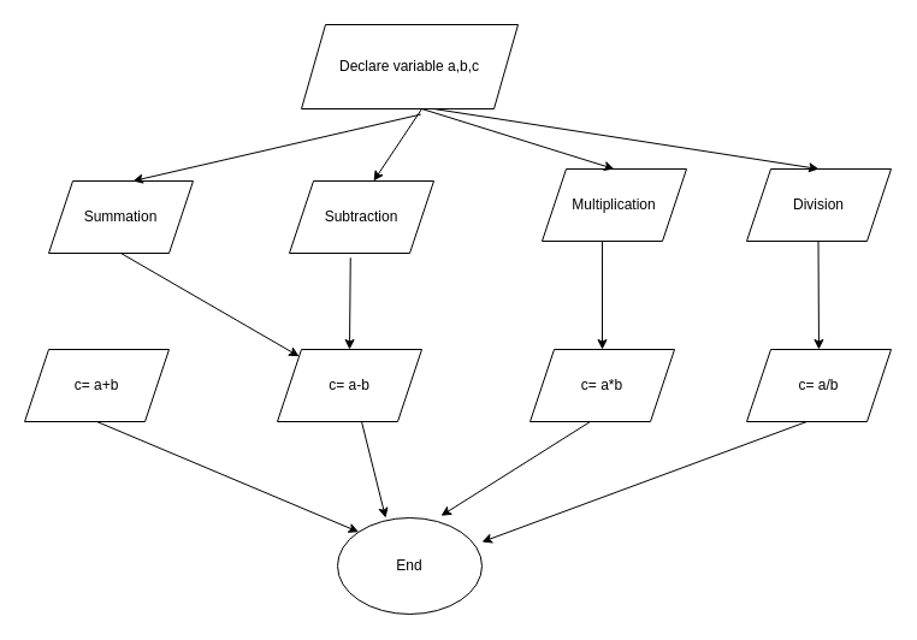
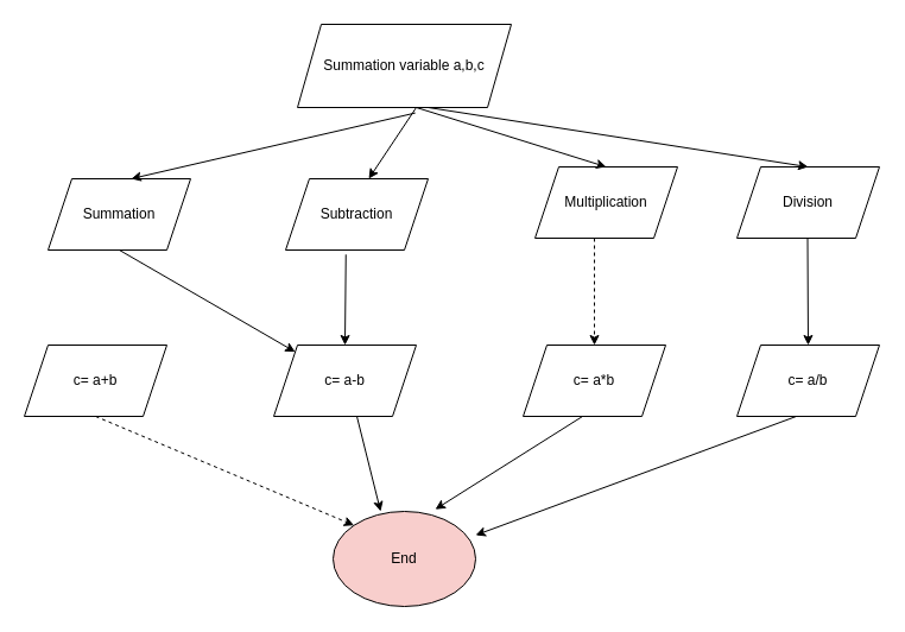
  <mxCell id="0" />
  <mxCell id="1" parent="0" />
- <mxCell id="2" value="Declare variable a,b,c" style="shape=parallelogram;perimeter=parallelogramPerimeter;whiteSpace=wrap;html=1;fixedSize=1;" vertex="1" parent="1"><mxGeometry x="250" y="20" width="180" height="70" as="geometry" /></mxCell>
+ <mxCell id="2" value="Summation variable a,b,c" style="shape=parallelogram;perimeter=parallelogramPerimeter;whiteSpace=wrap;html=1;fixedSize=1;" vertex="1" parent="1"><mxGeometry x="250" y="20" width="180" height="70" as="geometry" /></mxCell>
  <mxCell id="3" value="Summation" style="shape=parallelogram;perimeter=parallelogramPerimeter;whiteSpace=wrap;html=1;fixedSize=1;" vertex="1" parent="1"><mxGeometry x="40" y="150" width="120" height="60" as="geometry" /></mxCell>
  <mxCell id="4" value="Subtraction" style="shape=parallelogram;perimeter=parallelogramPerimeter;whiteSpace=wrap;html=1;fixedSize=1;" vertex="1" parent="1"><mxGeometry x="240" y="150" width="120" height="60" as="geometry" /></mxCell>
  <mxCell id="5" value="Multiplication" style="shape=parallelogram;perimeter=parallelogramPerimeter;whiteSpace=wrap;html=1;fixedSize=1;" vertex="1" parent="1"><mxGeometry x="450" y="140" width="120" height="60" as="geometry" /></mxCell>
  <mxCell id="6" value="Division" style="shape=parallelogram;perimeter=parallelogramPerimeter;whiteSpace=wrap;html=1;fixedSize=1;" vertex="1" parent="1"><mxGeometry x="620" y="140" width="120" height="60" as="geometry" /></mxCell>
  <mxCell id="7" value="" style="endArrow=classic;html=1;rounded=0;entryX=0.583;entryY=0;entryDx=0;entryDy=0;entryPerimeter=0;exitX=0.551;exitY=1.066;exitDx=0;exitDy=0;exitPerimeter=0;" edge="1" parent="1" source="2" target="3"><mxGeometry width="50" height="50" relative="1" as="geometry"><mxPoint x="190" y="70" as="sourcePoint" /><mxPoint x="150" y="120" as="targetPoint" /></mxGeometry></mxCell>
  <mxCell id="8" value="" style="endArrow=classic;html=1;rounded=0;" edge="1" parent="1"><mxGeometry width="50" height="50" relative="1" as="geometry"><mxPoint x="350" y="90" as="sourcePoint" /><mxPoint x="310" y="150" as="targetPoint" /></mxGeometry></mxCell>
  <mxCell id="9" value="" style="endArrow=classic;html=1;rounded=0;entryX=0.5;entryY=0;entryDx=0;entryDy=0;" edge="1" parent="1" target="5"><mxGeometry width="50" height="50" relative="1" as="geometry"><mxPoint x="350" y="90" as="sourcePoint" /><mxPoint x="420" y="140" as="targetPoint" /></mxGeometry></mxCell>
  <mxCell id="10" value="" style="endArrow=classic;html=1;rounded=0;entryX=0.5;entryY=0;entryDx=0;entryDy=0;" edge="1" parent="1" target="6"><mxGeometry width="50" height="50" relative="1" as="geometry"><mxPoint x="360" y="90" as="sourcePoint" /><mxPoint x="530" y="20" as="targetPoint" /></mxGeometry></mxCell>
  <mxCell id="11" value="c= a+b" style="shape=parallelogram;perimeter=parallelogramPerimeter;whiteSpace=wrap;html=1;fixedSize=1;" vertex="1" parent="1"><mxGeometry x="20" y="290" width="120" height="60" as="geometry" /></mxCell>
  <mxCell id="12" value="c= a-b" style="shape=parallelogram;perimeter=parallelogramPerimeter;whiteSpace=wrap;html=1;fixedSize=1;" vertex="1" parent="1"><mxGeometry x="230" y="290" width="120" height="60" as="geometry" /></mxCell>
  <mxCell id="13" value="c= a*b" style="shape=parallelogram;perimeter=parallelogramPerimeter;whiteSpace=wrap;html=1;fixedSize=1;" vertex="1" parent="1"><mxGeometry x="440" y="290" width="120" height="60" as="geometry" /></mxCell>
  <mxCell id="14" value="c= a/b" style="shape=parallelogram;perimeter=parallelogramPerimeter;whiteSpace=wrap;html=1;fixedSize=1;" vertex="1" parent="1"><mxGeometry x="620" y="290" width="120" height="60" as="geometry" /></mxCell>
- <mxCell id="15" value="End" style="ellipse;whiteSpace=wrap;html=1;" vertex="1" parent="1"><mxGeometry x="280" y="430" width="120" height="80" as="geometry" /></mxCell>
- <mxCell id="16" value="" style="endArrow=classic;html=1;rounded=0;entryX=0;entryY=0;entryDx=0;entryDy=0;exitX=0.5;exitY=1;exitDx=0;exitDy=0;" edge="1" parent="1" source="11" target="15"><mxGeometry width="50" height="50" relative="1" as="geometry"><mxPoint x="80" y="430" as="sourcePoint" /><mxPoint x="130" y="380" as="targetPoint" /></mxGeometry></mxCell>
+ <mxCell id="15" value="End" style="ellipse;whiteSpace=wrap;html=1;fillColor=#f8cecc;" vertex="1" parent="1"><mxGeometry x="280" y="430" width="120" height="80" as="geometry" /></mxCell>
+ <mxCell id="16" value="" style="endArrow=classic;html=1;rounded=0;entryX=0;entryY=0;entryDx=0;entryDy=0;exitX=0.5;exitY=1;exitDx=0;exitDy=0;dashed=1;" edge="1" parent="1" source="11" target="15"><mxGeometry width="50" height="50" relative="1" as="geometry"><mxPoint x="80" y="430" as="sourcePoint" /><mxPoint x="130" y="380" as="targetPoint" /></mxGeometry></mxCell>
  <mxCell id="17" value="" style="endArrow=classic;html=1;rounded=0;" edge="1" parent="1"><mxGeometry width="50" height="50" relative="1" as="geometry"><mxPoint x="300" y="350" as="sourcePoint" /><mxPoint x="320" y="430" as="targetPoint" /></mxGeometry></mxCell>
  <mxCell id="18" value="" style="endArrow=classic;html=1;rounded=0;entryX=0.717;entryY=-0.022;entryDx=0;entryDy=0;entryPerimeter=0;" edge="1" parent="1" target="15"><mxGeometry width="50" height="50" relative="1" as="geometry"><mxPoint x="490" y="350" as="sourcePoint" /><mxPoint x="440" y="410" as="targetPoint" /></mxGeometry></mxCell>
  <mxCell id="19" value="" style="endArrow=classic;html=1;rounded=0;entryX=1;entryY=0.25;entryDx=0;entryDy=0;entryPerimeter=0;" edge="1" parent="1" target="15"><mxGeometry width="50" height="50" relative="1" as="geometry"><mxPoint x="670" y="350" as="sourcePoint" /><mxPoint x="600" y="390" as="targetPoint" /></mxGeometry></mxCell>
  <mxCell id="20" value="" style="endArrow=classic;html=1;rounded=0;exitX=0.5;exitY=1;exitDx=0;exitDy=0;" edge="1" parent="1" source="3" target="12"><mxGeometry width="50" height="50" relative="1" as="geometry"><mxPoint x="75" y="270" as="sourcePoint" /><mxPoint x="125" y="220" as="targetPoint" /></mxGeometry></mxCell>
  <mxCell id="21" value="" style="endArrow=classic;html=1;rounded=0;entryX=0.5;entryY=0;entryDx=0;entryDy=0;exitX=0.423;exitY=1.063;exitDx=0;exitDy=0;exitPerimeter=0;" edge="1" parent="1" source="4" target="12"><mxGeometry width="50" height="50" relative="1" as="geometry"><mxPoint x="220" y="270" as="sourcePoint" /><mxPoint x="270" y="220" as="targetPoint" /></mxGeometry></mxCell>
- <mxCell id="22" value="" style="endArrow=classic;html=1;rounded=0;entryX=0.5;entryY=0;entryDx=0;entryDy=0;exitX=0.417;exitY=1;exitDx=0;exitDy=0;exitPerimeter=0;" edge="1" parent="1" source="5" target="13"><mxGeometry width="50" height="50" relative="1" as="geometry"><mxPoint x="440" y="260" as="sourcePoint" /><mxPoint x="490" y="210" as="targetPoint" /></mxGeometry></mxCell>
+ <mxCell id="22" value="" style="endArrow=classic;html=1;rounded=0;entryX=0.5;entryY=0;entryDx=0;entryDy=0;exitX=0.417;exitY=1;exitDx=0;exitDy=0;exitPerimeter=0;dashed=1;" edge="1" parent="1" source="5" target="13"><mxGeometry width="50" height="50" relative="1" as="geometry"><mxPoint x="440" y="260" as="sourcePoint" /><mxPoint x="490" y="210" as="targetPoint" /></mxGeometry></mxCell>
  <mxCell id="23" value="" style="endArrow=classic;html=1;rounded=0;entryX=0.5;entryY=0;entryDx=0;entryDy=0;" edge="1" parent="1" target="14"><mxGeometry width="50" height="50" relative="1" as="geometry"><mxPoint x="679.5" y="200" as="sourcePoint" /><mxPoint x="679.5" y="260" as="targetPoint" /></mxGeometry></mxCell>
